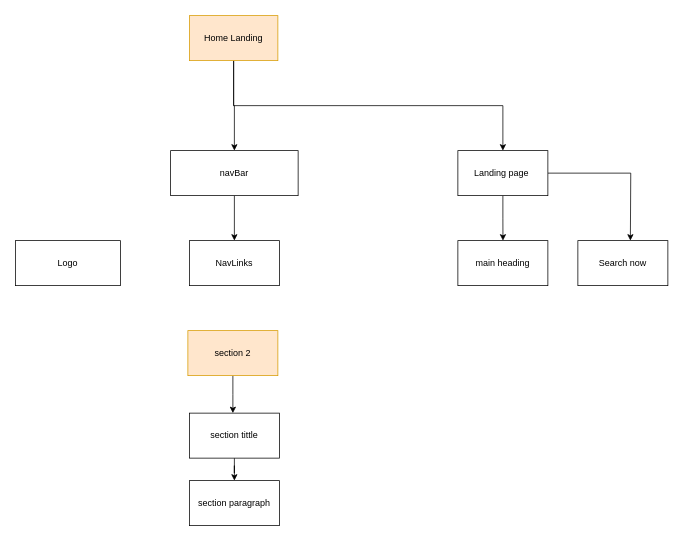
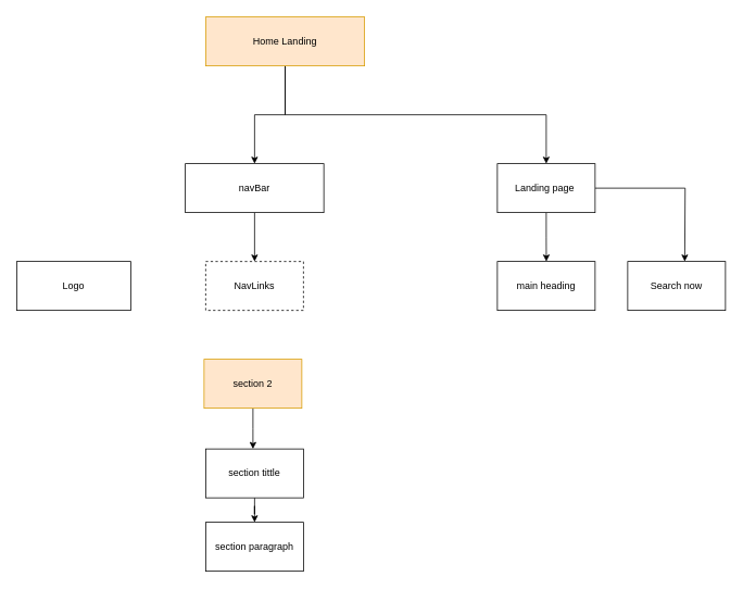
  <mxCell id="0" />
  <mxCell id="1" parent="0" />
  <mxCell id="2" value="" style="edgeStyle=orthogonalEdgeStyle;rounded=0;orthogonalLoop=1;jettySize=auto;html=1;" edge="1" parent="1" source="3" target="5"><mxGeometry relative="1" as="geometry" /></mxCell>
  <mxCell id="3" value="navBar&lt;br&gt;" style="rounded=0;whiteSpace=wrap;html=1;" vertex="1" parent="1"><mxGeometry x="227" y="200" width="170" height="60" as="geometry" /></mxCell>
  <mxCell id="4" value="Logo" style="rounded=0;whiteSpace=wrap;html=1;" vertex="1" parent="1"><mxGeometry x="20" y="320" width="140" height="60" as="geometry" /></mxCell>
- <mxCell id="5" value="NavLinks" style="whiteSpace=wrap;html=1;rounded=0;" vertex="1" parent="1"><mxGeometry x="252" y="320" width="120" height="60" as="geometry" /></mxCell>
+ <mxCell id="5" value="NavLinks" style="whiteSpace=wrap;html=1;rounded=0;dashed=1;" vertex="1" parent="1"><mxGeometry x="252" y="320" width="120" height="60" as="geometry" /></mxCell>
  <mxCell id="6" style="edgeStyle=orthogonalEdgeStyle;rounded=0;orthogonalLoop=1;jettySize=auto;html=1;exitX=0.5;exitY=1;exitDx=0;exitDy=0;" edge="1" parent="1" source="8" target="3"><mxGeometry relative="1" as="geometry" /></mxCell>
  <mxCell id="7" style="edgeStyle=orthogonalEdgeStyle;rounded=0;orthogonalLoop=1;jettySize=auto;html=1;exitX=0.5;exitY=1;exitDx=0;exitDy=0;entryX=0.5;entryY=0;entryDx=0;entryDy=0;" edge="1" parent="1" source="8" target="11"><mxGeometry relative="1" as="geometry" /></mxCell>
- <mxCell id="8" value="Home Landing&lt;br&gt;" style="rounded=0;whiteSpace=wrap;html=1;fillColor=#ffe6cc;strokeColor=#d79b00;" vertex="1" parent="1"><mxGeometry x="252" y="20" width="118" height="60" as="geometry" /></mxCell>
+ <mxCell id="8" value="Home Landing&lt;br&gt;" style="rounded=0;whiteSpace=wrap;html=1;fillColor=#ffe6cc;strokeColor=#d79b00;" vertex="1" parent="1"><mxGeometry x="252" y="20" width="195" height="60" as="geometry" /></mxCell>
  <mxCell id="9" style="edgeStyle=orthogonalEdgeStyle;rounded=0;orthogonalLoop=1;jettySize=auto;html=1;exitX=0.5;exitY=1;exitDx=0;exitDy=0;" edge="1" parent="1" source="11"><mxGeometry relative="1" as="geometry"><mxPoint x="670.118" y="320" as="targetPoint" /></mxGeometry></mxCell>
  <mxCell id="10" style="edgeStyle=orthogonalEdgeStyle;rounded=0;orthogonalLoop=1;jettySize=auto;html=1;" edge="1" parent="1" source="11"><mxGeometry relative="1" as="geometry"><mxPoint x="840" y="320" as="targetPoint" /></mxGeometry></mxCell>
  <mxCell id="11" value="Landing page&amp;nbsp;&lt;br&gt;" style="whiteSpace=wrap;html=1;" vertex="1" parent="1"><mxGeometry x="610" y="200" width="120" height="60" as="geometry" /></mxCell>
  <mxCell id="12" value="main heading&lt;br&gt;" style="whiteSpace=wrap;html=1;" vertex="1" parent="1"><mxGeometry x="610" y="320" width="120" height="60" as="geometry" /></mxCell>
  <mxCell id="13" value="Search now&lt;br&gt;" style="whiteSpace=wrap;html=1;" vertex="1" parent="1"><mxGeometry x="770" y="320" width="120" height="60" as="geometry" /></mxCell>
  <mxCell id="14" style="edgeStyle=orthogonalEdgeStyle;rounded=0;orthogonalLoop=1;jettySize=auto;html=1;" edge="1" parent="1" source="15"><mxGeometry relative="1" as="geometry"><mxPoint x="310" y="550" as="targetPoint" /></mxGeometry></mxCell>
  <mxCell id="15" value="section 2" style="whiteSpace=wrap;html=1;fillColor=#ffe6cc;strokeColor=#d79b00;" vertex="1" parent="1"><mxGeometry x="250" y="440" width="120" height="60" as="geometry" /></mxCell>
  <mxCell id="16" style="edgeStyle=orthogonalEdgeStyle;rounded=0;orthogonalLoop=1;jettySize=auto;html=1;entryX=0.5;entryY=0;entryDx=0;entryDy=0;" edge="1" parent="1" source="17" target="18"><mxGeometry relative="1" as="geometry" /></mxCell>
  <mxCell id="17" value="section tittle&lt;br&gt;" style="whiteSpace=wrap;html=1;" vertex="1" parent="1"><mxGeometry x="252" y="550" width="120" height="60" as="geometry" /></mxCell>
  <mxCell id="18" value="section paragraph&lt;br&gt;" style="whiteSpace=wrap;html=1;" vertex="1" parent="1"><mxGeometry x="252" y="640" width="120" height="60" as="geometry" /></mxCell>
